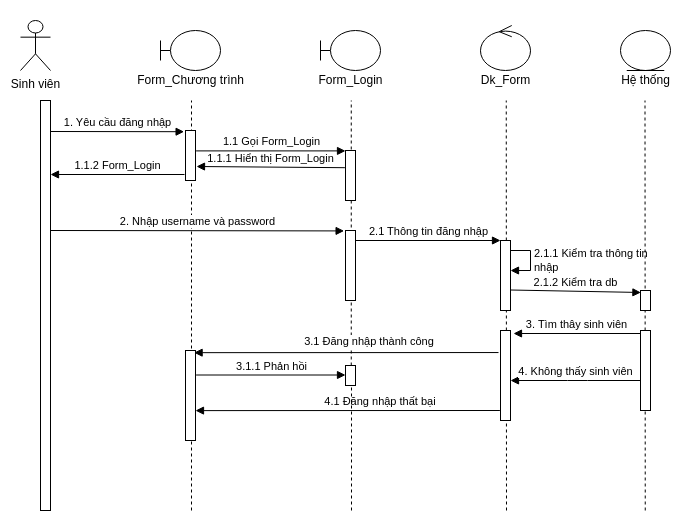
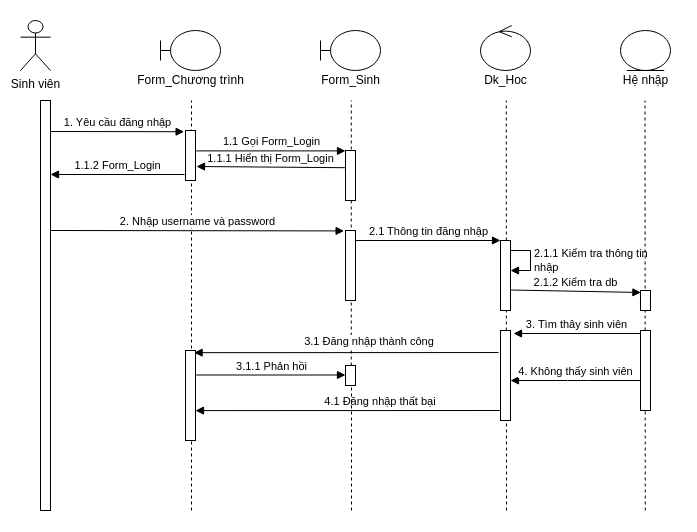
  <mxCell id="0" />
  <mxCell id="1" parent="0" />
  <mxCell id="2" value="Sinh viên" style="shape=umlActor;verticalLabelPosition=bottom;verticalAlign=top;html=1;outlineConnect=0;" parent="1" vertex="1"><mxGeometry x="20" y="20" width="30" height="50" as="geometry" /></mxCell>
  <mxCell id="3" value="" style="html=1;points=[];perimeter=orthogonalPerimeter;" parent="1" vertex="1"><mxGeometry x="40" y="100" width="10" height="410" as="geometry" /></mxCell>
  <mxCell id="4" value="" style="shape=umlBoundary;whiteSpace=wrap;html=1;" parent="1" vertex="1"><mxGeometry x="160" y="30" width="60" height="40" as="geometry" /></mxCell>
  <mxCell id="5" value="Form_Chương trình" style="text;html=1;align=center;verticalAlign=middle;resizable=0;points=[];autosize=1;strokeColor=none;fillColor=none;" parent="1" vertex="1"><mxGeometry x="130" y="70" width="120" height="20" as="geometry" /></mxCell>
  <mxCell id="6" value="" style="endArrow=none;dashed=1;html=1;" parent="1" edge="1"><mxGeometry width="50" height="50" relative="1" as="geometry"><mxPoint x="191" y="510" as="sourcePoint" /><mxPoint x="191" y="100" as="targetPoint" /></mxGeometry></mxCell>
  <mxCell id="7" value="" style="shape=umlBoundary;whiteSpace=wrap;html=1;" parent="1" vertex="1"><mxGeometry x="320" y="30" width="60" height="40" as="geometry" /></mxCell>
- <mxCell id="8" value="Form_Login" style="text;html=1;align=center;verticalAlign=middle;resizable=0;points=[];autosize=1;strokeColor=none;fillColor=none;" parent="1" vertex="1"><mxGeometry x="310" y="70" width="80" height="20" as="geometry" /></mxCell>
+ <mxCell id="8" value="Form_Sinh" style="text;html=1;align=center;verticalAlign=middle;resizable=0;points=[];autosize=1;strokeColor=none;fillColor=none;" parent="1" vertex="1"><mxGeometry x="310" y="70" width="80" height="20" as="geometry" /></mxCell>
  <mxCell id="9" value="" style="endArrow=none;dashed=1;html=1;startArrow=none;" parent="1" edge="1" source="36"><mxGeometry width="50" height="50" relative="1" as="geometry"><mxPoint x="351" y="510" as="sourcePoint" /><mxPoint x="350.75" y="100" as="targetPoint" /></mxGeometry></mxCell>
  <mxCell id="10" value="" style="ellipse;shape=umlControl;whiteSpace=wrap;html=1;" parent="1" vertex="1"><mxGeometry x="480" y="25" width="50" height="45" as="geometry" /></mxCell>
- <mxCell id="11" value="Dk_Form" style="text;html=1;align=center;verticalAlign=middle;resizable=0;points=[];autosize=1;strokeColor=none;fillColor=none;" parent="1" vertex="1"><mxGeometry x="475" y="70" width="60" height="20" as="geometry" /></mxCell>
+ <mxCell id="11" value="Dk_Hoc" style="text;html=1;align=center;verticalAlign=middle;resizable=0;points=[];autosize=1;strokeColor=none;fillColor=none;" parent="1" vertex="1"><mxGeometry x="475" y="70" width="60" height="20" as="geometry" /></mxCell>
  <mxCell id="12" value="" style="endArrow=none;dashed=1;html=1;" parent="1" edge="1"><mxGeometry width="50" height="50" relative="1" as="geometry"><mxPoint x="506" y="510" as="sourcePoint" /><mxPoint x="505.75" y="100" as="targetPoint" /></mxGeometry></mxCell>
  <mxCell id="13" value="" style="ellipse;shape=umlEntity;whiteSpace=wrap;html=1;" parent="1" vertex="1"><mxGeometry x="620" y="30" width="50" height="40" as="geometry" /></mxCell>
- <mxCell id="14" value="Hệ thống" style="text;html=1;align=center;verticalAlign=middle;resizable=0;points=[];autosize=1;strokeColor=none;fillColor=none;" parent="1" vertex="1"><mxGeometry x="615" y="70" width="60" height="20" as="geometry" /></mxCell>
+ <mxCell id="14" value="Hệ nhập" style="text;html=1;align=center;verticalAlign=middle;resizable=0;points=[];autosize=1;strokeColor=none;fillColor=none;" parent="1" vertex="1"><mxGeometry x="615" y="70" width="60" height="20" as="geometry" /></mxCell>
  <mxCell id="15" value="" style="html=1;points=[];perimeter=orthogonalPerimeter;" parent="1" vertex="1"><mxGeometry x="185" y="130" width="10" height="50" as="geometry" /></mxCell>
  <mxCell id="16" value="1. Yêu cầu đăng nhập" style="html=1;verticalAlign=bottom;endArrow=block;entryX=-0.14;entryY=0.024;entryDx=0;entryDy=0;entryPerimeter=0;" parent="1" target="15" edge="1"><mxGeometry width="80" relative="1" as="geometry"><mxPoint x="50" y="131" as="sourcePoint" /><mxPoint x="180" y="130" as="targetPoint" /></mxGeometry></mxCell>
  <mxCell id="17" value="1.1.2 Form_Login" style="html=1;verticalAlign=bottom;endArrow=block;" parent="1" edge="1"><mxGeometry width="80" relative="1" as="geometry"><mxPoint x="184" y="174" as="sourcePoint" /><mxPoint x="50" y="174" as="targetPoint" /><Array as="points" /></mxGeometry></mxCell>
  <mxCell id="18" value="" style="html=1;points=[];perimeter=orthogonalPerimeter;" parent="1" vertex="1"><mxGeometry x="345" y="150" width="10" height="50" as="geometry" /></mxCell>
  <mxCell id="19" value="1.1 Gọi Form_Login" style="html=1;verticalAlign=bottom;endArrow=block;exitX=1.06;exitY=0.408;exitDx=0;exitDy=0;exitPerimeter=0;" parent="1" source="15" target="18" edge="1"><mxGeometry width="80" relative="1" as="geometry"><mxPoint x="320" y="280" as="sourcePoint" /><mxPoint x="400" y="280" as="targetPoint" /></mxGeometry></mxCell>
  <mxCell id="20" value="1.1.1 Hiển thị Form_Login" style="html=1;verticalAlign=bottom;endArrow=block;exitX=-0.06;exitY=0.344;exitDx=0;exitDy=0;exitPerimeter=0;" parent="1" source="18" edge="1"><mxGeometry width="80" relative="1" as="geometry"><mxPoint x="320" y="280" as="sourcePoint" /><mxPoint x="196" y="166" as="targetPoint" /></mxGeometry></mxCell>
  <mxCell id="21" value="" style="html=1;points=[];perimeter=orthogonalPerimeter;" parent="1" vertex="1"><mxGeometry x="345" y="230" width="10" height="70" as="geometry" /></mxCell>
  <mxCell id="22" value="2. Nhập username và password" style="html=1;verticalAlign=bottom;endArrow=block;entryX=-0.14;entryY=0.006;entryDx=0;entryDy=0;entryPerimeter=0;" parent="1" target="21" edge="1"><mxGeometry width="80" relative="1" as="geometry"><mxPoint x="50" y="230" as="sourcePoint" /><mxPoint x="340" y="230" as="targetPoint" /></mxGeometry></mxCell>
  <mxCell id="23" value="" style="html=1;points=[];perimeter=orthogonalPerimeter;" parent="1" vertex="1"><mxGeometry x="500" y="240" width="10" height="70" as="geometry" /></mxCell>
  <mxCell id="24" value="2.1 Thông tin đăng nhập" style="html=1;verticalAlign=bottom;endArrow=block;" parent="1" edge="1"><mxGeometry width="80" relative="1" as="geometry"><mxPoint x="355" y="240" as="sourcePoint" /><mxPoint x="500" y="240" as="targetPoint" /></mxGeometry></mxCell>
  <mxCell id="25" value="2.1.1 Kiểm tra thông tin &lt;br&gt;nhập" style="edgeStyle=orthogonalEdgeStyle;html=1;align=left;spacingLeft=2;endArrow=block;rounded=0;entryX=1;entryY=0.429;entryDx=0;entryDy=0;entryPerimeter=0;" parent="1" target="23" edge="1"><mxGeometry relative="1" as="geometry"><mxPoint x="510" y="250" as="sourcePoint" /><Array as="points"><mxPoint x="530" y="250" /><mxPoint x="530" y="270" /></Array><mxPoint x="515" y="270" as="targetPoint" /></mxGeometry></mxCell>
  <mxCell id="26" value="2.1.2 Kiểm tra db" style="html=1;verticalAlign=bottom;endArrow=block;entryX=0.04;entryY=0.1;entryDx=0;entryDy=0;entryPerimeter=0;" parent="1" target="34" edge="1"><mxGeometry width="80" relative="1" as="geometry"><mxPoint x="510" y="289.5" as="sourcePoint" /><mxPoint x="630" y="290" as="targetPoint" /></mxGeometry></mxCell>
  <mxCell id="27" value="" style="html=1;points=[];perimeter=orthogonalPerimeter;" parent="1" vertex="1"><mxGeometry x="500" y="330" width="10" height="90" as="geometry" /></mxCell>
  <mxCell id="28" value="3. Tìm thây sinh viên" style="html=1;verticalAlign=bottom;endArrow=block;" parent="1" edge="1"><mxGeometry width="80" relative="1" as="geometry"><mxPoint x="640" y="333" as="sourcePoint" /><mxPoint x="513" y="333" as="targetPoint" /></mxGeometry></mxCell>
  <mxCell id="29" value="4. Không thấy sinh viên" style="html=1;verticalAlign=bottom;endArrow=block;" parent="1" edge="1"><mxGeometry width="80" relative="1" as="geometry"><mxPoint x="640" y="380" as="sourcePoint" /><mxPoint x="510" y="380" as="targetPoint" /><Array as="points"><mxPoint x="577" y="380" /></Array></mxGeometry></mxCell>
  <mxCell id="30" value="3.1 Đăng nhập thành công&amp;nbsp;" style="html=1;verticalAlign=bottom;endArrow=block;exitX=-0.2;exitY=0.245;exitDx=0;exitDy=0;exitPerimeter=0;entryX=0.86;entryY=0.024;entryDx=0;entryDy=0;entryPerimeter=0;" parent="1" source="27" target="31" edge="1"><mxGeometry x="-0.159" y="-2" width="80" relative="1" as="geometry"><mxPoint x="480" y="350" as="sourcePoint" /><mxPoint x="200" y="351" as="targetPoint" /><mxPoint as="offset" /></mxGeometry></mxCell>
  <mxCell id="31" value="" style="html=1;points=[];perimeter=orthogonalPerimeter;" parent="1" vertex="1"><mxGeometry x="185" y="350" width="10" height="90" as="geometry" /></mxCell>
  <mxCell id="32" value="4.1 Đăng nhập thất bại&amp;nbsp;" style="html=1;verticalAlign=bottom;endArrow=block;exitX=-0.2;exitY=0.245;exitDx=0;exitDy=0;exitPerimeter=0;entryX=0.86;entryY=0.024;entryDx=0;entryDy=0;entryPerimeter=0;" parent="1" edge="1"><mxGeometry x="-0.225" width="80" relative="1" as="geometry"><mxPoint x="499.4" y="410" as="sourcePoint" /><mxPoint x="195" y="410.11" as="targetPoint" /><mxPoint as="offset" /></mxGeometry></mxCell>
  <mxCell id="33" value="" style="endArrow=none;dashed=1;html=1;" parent="1" edge="1"><mxGeometry width="50" height="50" relative="1" as="geometry"><mxPoint x="644.75" y="510" as="sourcePoint" /><mxPoint x="644.5" y="100" as="targetPoint" /></mxGeometry></mxCell>
  <mxCell id="34" value="" style="html=1;points=[];perimeter=orthogonalPerimeter;" parent="1" vertex="1"><mxGeometry x="640" y="290" width="10" height="20" as="geometry" /></mxCell>
  <mxCell id="35" value="" style="html=1;points=[];perimeter=orthogonalPerimeter;" parent="1" vertex="1"><mxGeometry x="640" y="330" width="10" height="80" as="geometry" /></mxCell>
  <mxCell id="36" value="" style="html=1;points=[];perimeter=orthogonalPerimeter;" vertex="1" parent="1"><mxGeometry x="345" y="365" width="10" height="20" as="geometry" /></mxCell>
  <mxCell id="37" value="" style="endArrow=none;dashed=1;html=1;" edge="1" parent="1" target="36"><mxGeometry width="50" height="50" relative="1" as="geometry"><mxPoint x="351" y="510" as="sourcePoint" /><mxPoint x="350.75" y="100" as="targetPoint" /></mxGeometry></mxCell>
  <mxCell id="38" value="3.1.1 Phản hồi" style="html=1;verticalAlign=bottom;endArrow=block;exitX=1.06;exitY=0.408;exitDx=0;exitDy=0;exitPerimeter=0;" edge="1" parent="1"><mxGeometry width="80" relative="1" as="geometry"><mxPoint x="195.6" y="374.5" as="sourcePoint" /><mxPoint x="345" y="374.5" as="targetPoint" /></mxGeometry></mxCell>
